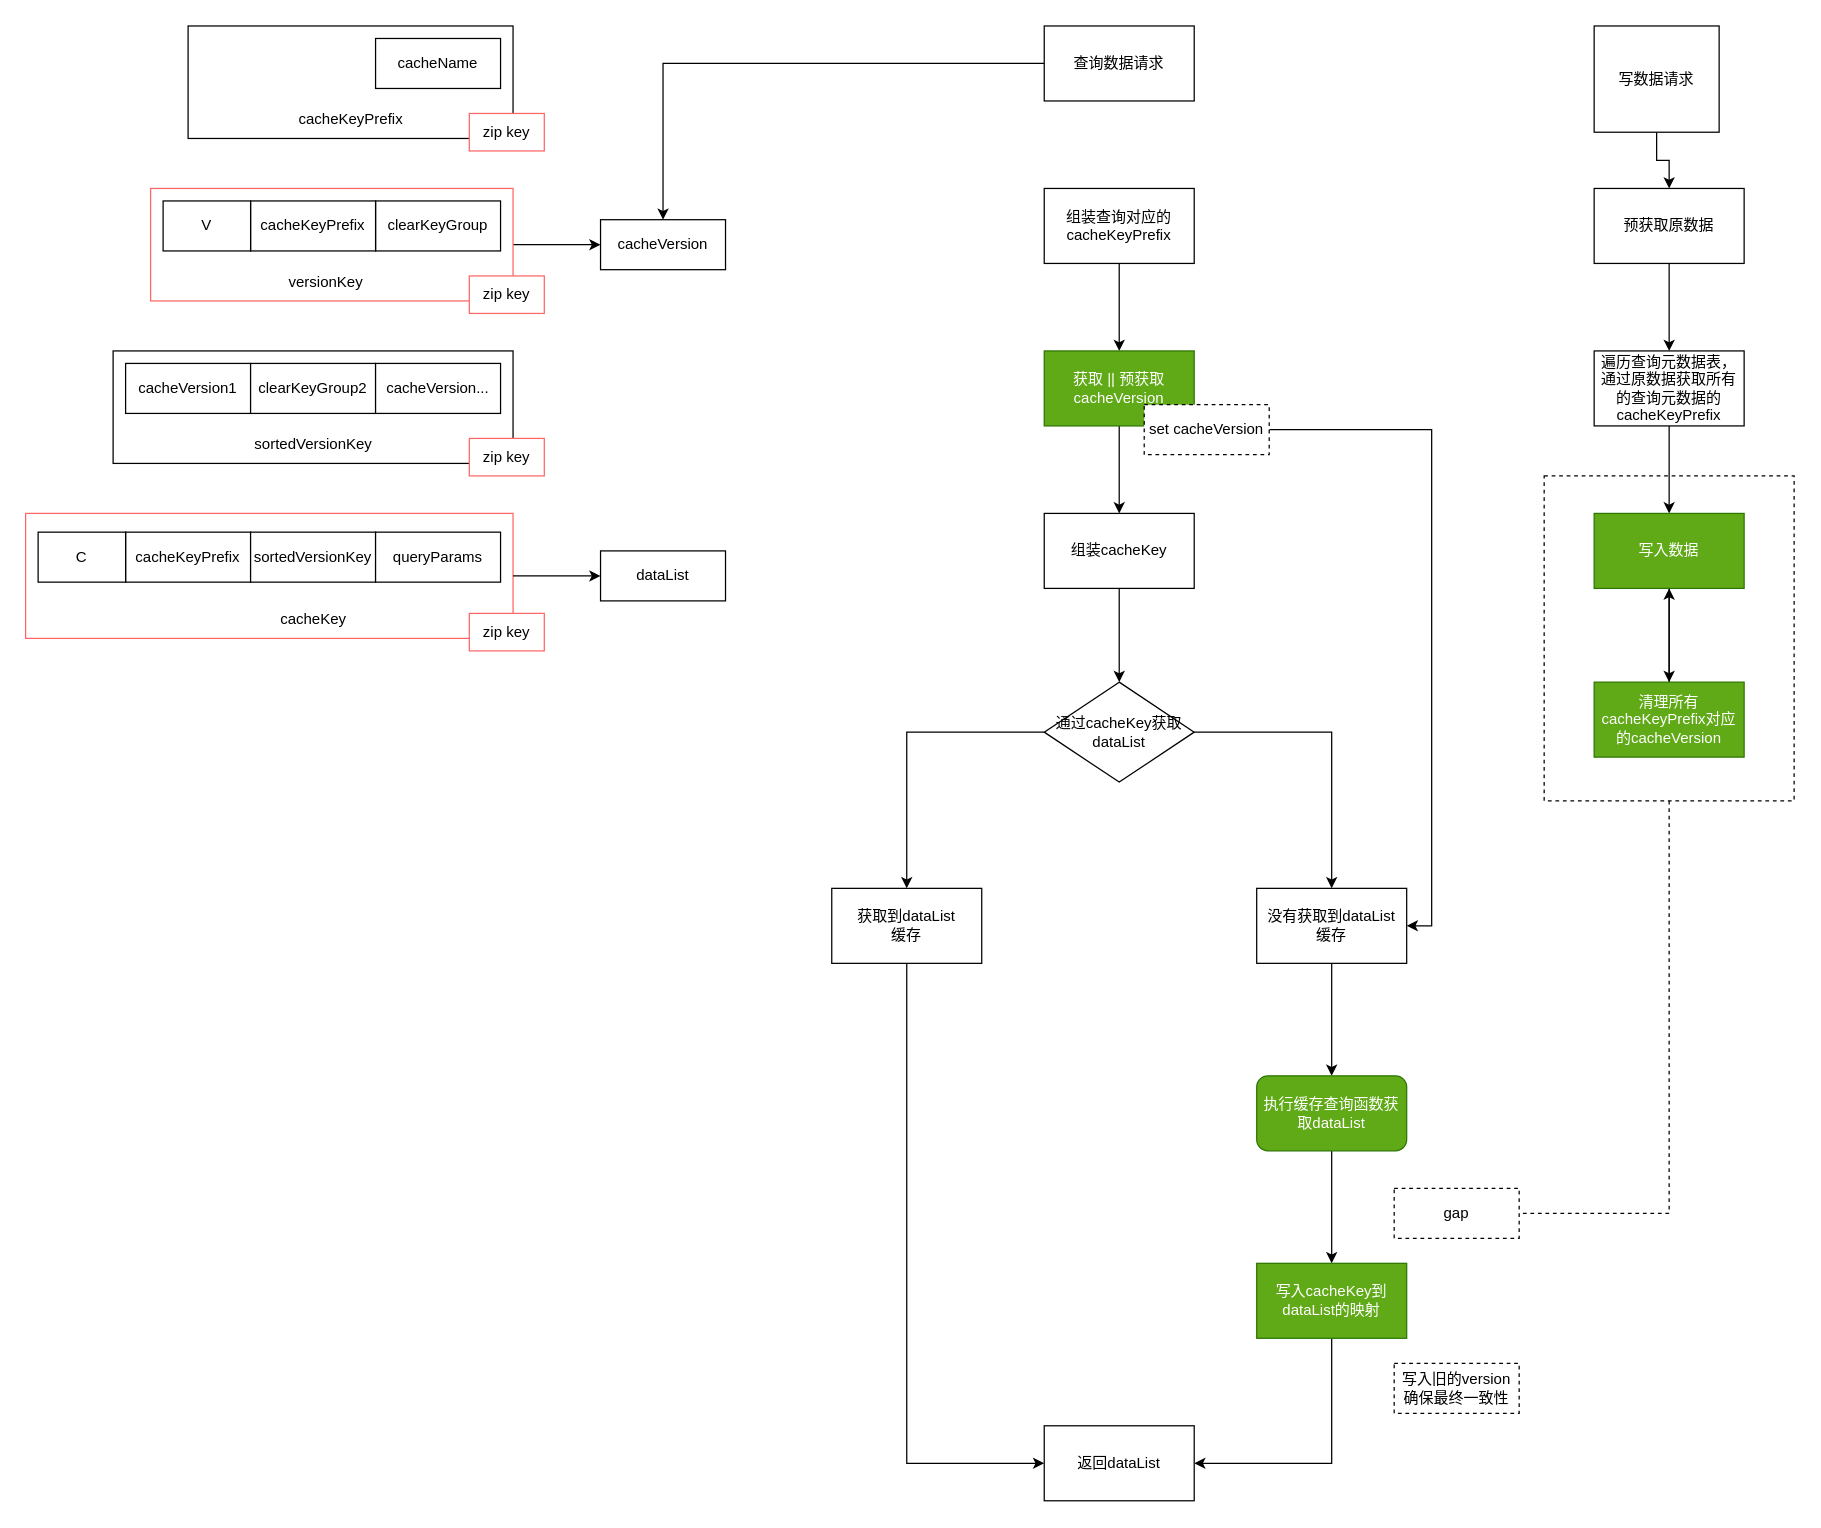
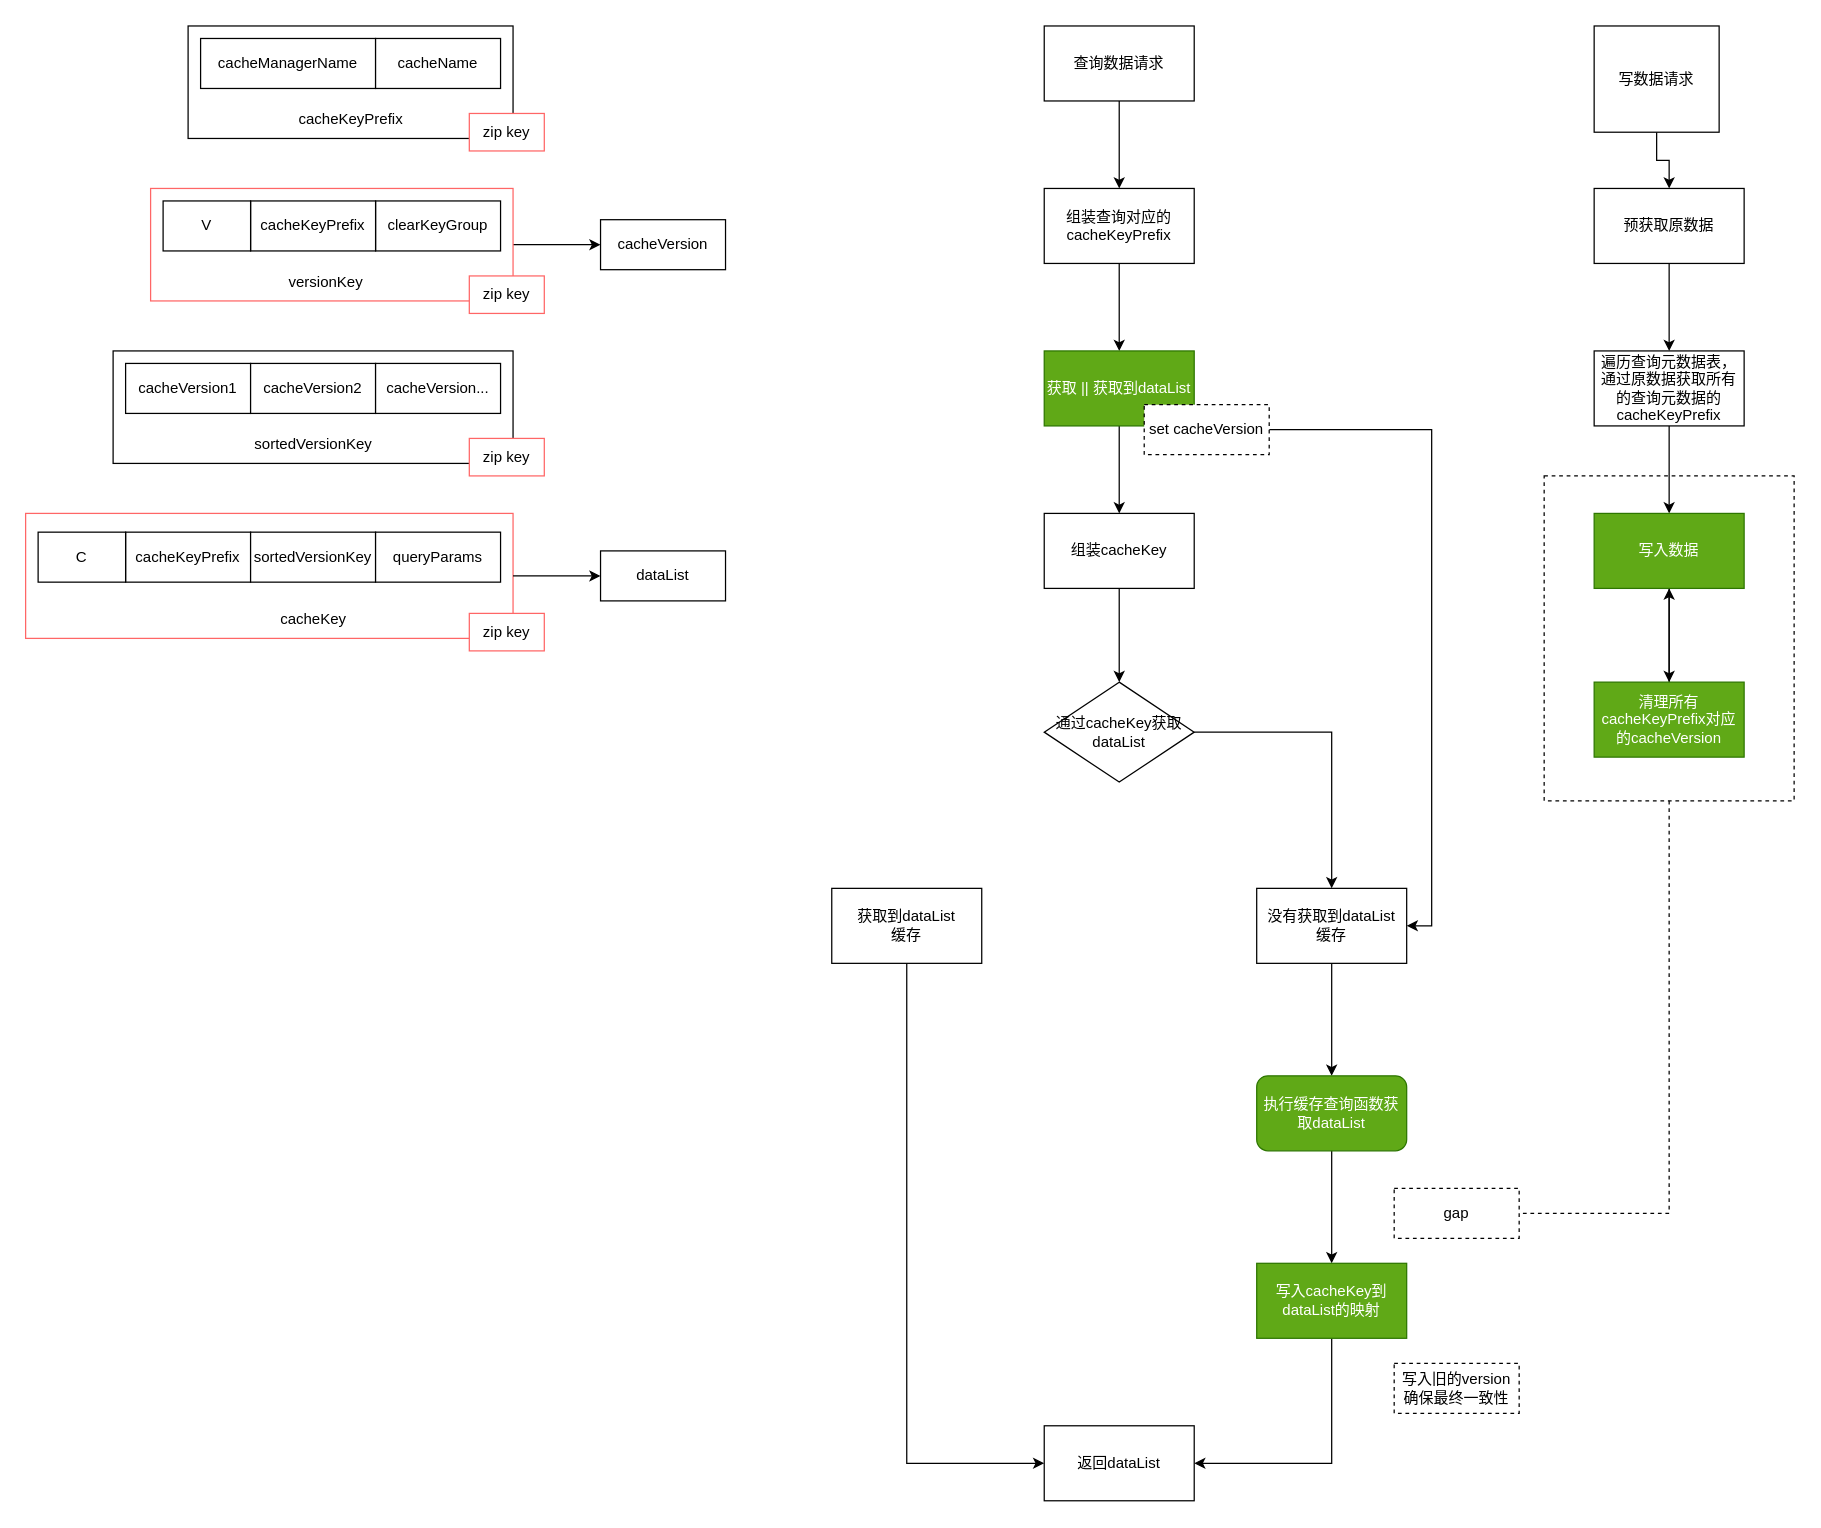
  <mxCell id="0" />
  <mxCell id="1" parent="0" />
  <mxCell id="2" value="" style="rounded=0;whiteSpace=wrap;html=1;strokeColor=#FF6666;" vertex="1" parent="1"><mxGeometry x="20" y="410" width="390" height="100" as="geometry" /></mxCell>
  <mxCell id="3" value="" style="rounded=0;whiteSpace=wrap;html=1;" vertex="1" parent="1"><mxGeometry x="90" y="280" width="320" height="90" as="geometry" /></mxCell>
  <mxCell id="4" style="edgeStyle=orthogonalEdgeStyle;rounded=0;orthogonalLoop=1;jettySize=auto;html=1;entryX=0;entryY=0.5;entryDx=0;entryDy=0;" edge="1" parent="1" source="2" target="48"><mxGeometry relative="1" as="geometry" /></mxCell>
  <mxCell id="5" style="edgeStyle=orthogonalEdgeStyle;rounded=0;orthogonalLoop=1;jettySize=auto;html=1;entryX=0;entryY=0.5;entryDx=0;entryDy=0;" edge="1" parent="1" source="6" target="43"><mxGeometry relative="1" as="geometry" /></mxCell>
  <mxCell id="6" value="" style="rounded=0;whiteSpace=wrap;html=1;strokeColor=#FF6666;" vertex="1" parent="1"><mxGeometry x="120" y="150" width="290" height="90" as="geometry" /></mxCell>
  <mxCell id="7" style="edgeStyle=orthogonalEdgeStyle;rounded=0;orthogonalLoop=1;jettySize=auto;html=1;entryX=1;entryY=0.5;entryDx=0;entryDy=0;exitX=0.5;exitY=1;exitDx=0;exitDy=0;endArrow=none;endFill=0;dashed=1;" edge="1" parent="1" source="8" target="39"><mxGeometry relative="1" as="geometry" /></mxCell>
  <mxCell id="8" value="" style="rounded=0;whiteSpace=wrap;html=1;dashed=1;" vertex="1" parent="1"><mxGeometry x="1235" y="380" width="200" height="260" as="geometry" /></mxCell>
  <mxCell id="9" style="edgeStyle=orthogonalEdgeStyle;rounded=0;orthogonalLoop=1;jettySize=auto;html=1;entryX=0.5;entryY=0;entryDx=0;entryDy=0;" edge="1" parent="1" source="10" target="12"><mxGeometry relative="1" as="geometry" /></mxCell>
  <mxCell id="10" value="组装查询对应的cacheKeyPrefix" style="rounded=0;whiteSpace=wrap;html=1;" vertex="1" parent="1"><mxGeometry x="835" y="150" width="120" height="60" as="geometry" /></mxCell>
  <mxCell id="11" style="edgeStyle=orthogonalEdgeStyle;rounded=0;orthogonalLoop=1;jettySize=auto;html=1;" edge="1" parent="1" source="12" target="14"><mxGeometry relative="1" as="geometry" /></mxCell>
- <mxCell id="12" value="获取 || 预获取cacheVersion" style="rounded=0;whiteSpace=wrap;html=1;fillColor=#60a917;fontColor=#ffffff;strokeColor=#2D7600;" vertex="1" parent="1"><mxGeometry x="835" y="280" width="120" height="60" as="geometry" /></mxCell>
+ <mxCell id="12" value="获取 || 获取到dataList" style="rounded=0;whiteSpace=wrap;html=1;fillColor=#60a917;fontColor=#ffffff;strokeColor=#2D7600;" vertex="1" parent="1"><mxGeometry x="835" y="280" width="120" height="60" as="geometry" /></mxCell>
  <mxCell id="13" style="edgeStyle=orthogonalEdgeStyle;rounded=0;orthogonalLoop=1;jettySize=auto;html=1;entryX=0.5;entryY=0;entryDx=0;entryDy=0;" edge="1" parent="1" source="14" target="17"><mxGeometry relative="1" as="geometry" /></mxCell>
  <mxCell id="14" value="组装cacheKey" style="rounded=0;whiteSpace=wrap;html=1;" vertex="1" parent="1"><mxGeometry x="835" y="410" width="120" height="60" as="geometry" /></mxCell>
- <mxCell id="15" style="edgeStyle=orthogonalEdgeStyle;rounded=0;orthogonalLoop=1;jettySize=auto;html=1;entryX=0.5;entryY=0;entryDx=0;entryDy=0;" edge="1" parent="1" source="17" target="19"><mxGeometry relative="1" as="geometry" /></mxCell>
  <mxCell id="16" style="edgeStyle=orthogonalEdgeStyle;rounded=0;orthogonalLoop=1;jettySize=auto;html=1;entryX=0.5;entryY=0;entryDx=0;entryDy=0;" edge="1" parent="1" source="17" target="21"><mxGeometry relative="1" as="geometry" /></mxCell>
  <mxCell id="17" value="通过cacheKey获取dataList" style="rhombus;whiteSpace=wrap;html=1;" vertex="1" parent="1"><mxGeometry x="835" y="545" width="120" height="80" as="geometry" /></mxCell>
  <mxCell id="18" style="edgeStyle=orthogonalEdgeStyle;rounded=0;orthogonalLoop=1;jettySize=auto;html=1;entryX=0;entryY=0.5;entryDx=0;entryDy=0;exitX=0.5;exitY=1;exitDx=0;exitDy=0;" edge="1" parent="1" source="19" target="28"><mxGeometry relative="1" as="geometry" /></mxCell>
  <mxCell id="19" value="获取到dataList&lt;br&gt;缓存" style="rounded=0;whiteSpace=wrap;html=1;" vertex="1" parent="1"><mxGeometry x="665" y="710" width="120" height="60" as="geometry" /></mxCell>
  <mxCell id="20" style="edgeStyle=orthogonalEdgeStyle;rounded=0;orthogonalLoop=1;jettySize=auto;html=1;entryX=0.5;entryY=0;entryDx=0;entryDy=0;" edge="1" parent="1" source="21" target="23"><mxGeometry relative="1" as="geometry" /></mxCell>
  <mxCell id="21" value="没有获取到dataList&lt;br&gt;缓存" style="rounded=0;whiteSpace=wrap;html=1;" vertex="1" parent="1"><mxGeometry x="1005" y="710" width="120" height="60" as="geometry" /></mxCell>
  <mxCell id="22" style="edgeStyle=orthogonalEdgeStyle;rounded=0;orthogonalLoop=1;jettySize=auto;html=1;entryX=0.5;entryY=0;entryDx=0;entryDy=0;" edge="1" parent="1" source="23" target="25"><mxGeometry relative="1" as="geometry" /></mxCell>
  <mxCell id="23" value="执行缓存查询函数获取dataList" style="whiteSpace=wrap;html=1;fillColor=#60a917;fontColor=#ffffff;strokeColor=#2D7600;rounded=1;" vertex="1" parent="1"><mxGeometry x="1005" y="860" width="120" height="60" as="geometry" /></mxCell>
  <mxCell id="24" style="edgeStyle=orthogonalEdgeStyle;rounded=0;orthogonalLoop=1;jettySize=auto;html=1;entryX=1;entryY=0.5;entryDx=0;entryDy=0;exitX=0.5;exitY=1;exitDx=0;exitDy=0;" edge="1" parent="1" source="25" target="28"><mxGeometry relative="1" as="geometry" /></mxCell>
  <mxCell id="25" value="写入cacheKey到dataList的映射" style="rounded=0;whiteSpace=wrap;html=1;fillColor=#60a917;fontColor=#ffffff;strokeColor=#2D7600;" vertex="1" parent="1"><mxGeometry x="1005" y="1010" width="120" height="60" as="geometry" /></mxCell>
- <mxCell id="26" style="edgeStyle=orthogonalEdgeStyle;rounded=0;orthogonalLoop=1;jettySize=auto;html=1;" edge="1" parent="1" source="27" target="43"><mxGeometry relative="1" as="geometry" /></mxCell>
+ <mxCell id="26" style="edgeStyle=orthogonalEdgeStyle;rounded=0;orthogonalLoop=1;jettySize=auto;html=1;entryX=0.5;entryY=0;entryDx=0;entryDy=0;" edge="1" parent="1" source="27" target="10"><mxGeometry relative="1" as="geometry" /></mxCell>
  <mxCell id="27" value="查询数据请求" style="rounded=0;whiteSpace=wrap;html=1;" vertex="1" parent="1"><mxGeometry x="835" y="20" width="120" height="60" as="geometry" /></mxCell>
  <mxCell id="28" value="返回dataList" style="rounded=0;whiteSpace=wrap;html=1;" vertex="1" parent="1"><mxGeometry x="835" y="1140" width="120" height="60" as="geometry" /></mxCell>
  <mxCell id="29" style="edgeStyle=orthogonalEdgeStyle;rounded=0;orthogonalLoop=1;jettySize=auto;html=1;entryX=0.5;entryY=0;entryDx=0;entryDy=0;" edge="1" parent="1" source="30" target="32"><mxGeometry relative="1" as="geometry" /></mxCell>
  <mxCell id="30" value="预获取原数据" style="rounded=0;whiteSpace=wrap;html=1;" vertex="1" parent="1"><mxGeometry x="1275" y="150" width="120" height="60" as="geometry" /></mxCell>
  <mxCell id="31" style="edgeStyle=orthogonalEdgeStyle;rounded=0;orthogonalLoop=1;jettySize=auto;html=1;" edge="1" parent="1" source="32" target="34"><mxGeometry relative="1" as="geometry" /></mxCell>
  <mxCell id="32" value="遍历查询元数据表，通过原数据获取所有的查询元数据的cacheKeyPrefix" style="rounded=0;whiteSpace=wrap;html=1;" vertex="1" parent="1"><mxGeometry x="1275" y="280" width="120" height="60" as="geometry" /></mxCell>
  <mxCell id="33" style="edgeStyle=orthogonalEdgeStyle;rounded=0;orthogonalLoop=1;jettySize=auto;html=1;entryX=0.5;entryY=0;entryDx=0;entryDy=0;" edge="1" parent="1" source="34"><mxGeometry relative="1" as="geometry"><mxPoint x="1335" y="545" as="targetPoint" /></mxGeometry></mxCell>
  <mxCell id="34" value="写入数据" style="rounded=0;whiteSpace=wrap;html=1;fillColor=#60a917;fontColor=#ffffff;strokeColor=#2D7600;" vertex="1" parent="1"><mxGeometry x="1275" y="410" width="120" height="60" as="geometry" /></mxCell>
  <mxCell id="35" style="edgeStyle=orthogonalEdgeStyle;rounded=0;orthogonalLoop=1;jettySize=auto;html=1;entryX=0.5;entryY=0;entryDx=0;entryDy=0;" edge="1" parent="1" source="36" target="30"><mxGeometry relative="1" as="geometry" /></mxCell>
  <mxCell id="36" value="写数据请求" style="rounded=0;whiteSpace=wrap;html=1;" vertex="1" parent="1"><mxGeometry x="1275" y="20" width="100" height="85" as="geometry" /></mxCell>
  <mxCell id="37" value="" style="edgeStyle=orthogonalEdgeStyle;rounded=0;orthogonalLoop=1;jettySize=auto;html=1;exitX=0.5;exitY=0;exitDx=0;exitDy=0;" edge="1" parent="1" source="38" target="34"><mxGeometry relative="1" as="geometry" /></mxCell>
  <mxCell id="38" value="清理所有cacheKeyPrefix对应的cacheVersion" style="rounded=0;whiteSpace=wrap;html=1;fillColor=#60a917;fontColor=#ffffff;strokeColor=#2D7600;" vertex="1" parent="1"><mxGeometry x="1275" y="545" width="120" height="60" as="geometry" /></mxCell>
  <mxCell id="39" value="gap" style="rounded=0;whiteSpace=wrap;html=1;dashed=1;" vertex="1" parent="1"><mxGeometry x="1115" y="950" width="100" height="40" as="geometry" /></mxCell>
  <mxCell id="40" value="写入旧的version确保最终一致性" style="rounded=0;whiteSpace=wrap;html=1;dashed=1;" vertex="1" parent="1"><mxGeometry x="1115" y="1090" width="100" height="40" as="geometry" /></mxCell>
  <mxCell id="41" value="clearKeyGroup" style="rounded=0;whiteSpace=wrap;html=1;" vertex="1" parent="1"><mxGeometry x="300" y="160" width="100" height="40" as="geometry" /></mxCell>
  <mxCell id="42" value="versionKey" style="text;html=1;align=center;verticalAlign=middle;resizable=0;points=[];autosize=1;strokeColor=none;fillColor=none;" vertex="1" parent="1"><mxGeometry x="220" y="210" width="80" height="30" as="geometry" /></mxCell>
  <mxCell id="43" value="cacheVersion" style="rounded=0;whiteSpace=wrap;html=1;" vertex="1" parent="1"><mxGeometry x="480" y="175" width="100" height="40" as="geometry" /></mxCell>
  <mxCell id="44" value="cacheKeyPrefix" style="rounded=0;whiteSpace=wrap;html=1;" vertex="1" parent="1"><mxGeometry x="100" y="425" width="100" height="40" as="geometry" /></mxCell>
  <mxCell id="45" value="sortedVersionKey" style="rounded=0;whiteSpace=wrap;html=1;" vertex="1" parent="1"><mxGeometry x="200" y="425" width="100" height="40" as="geometry" /></mxCell>
  <mxCell id="46" value="cacheKey" style="text;html=1;align=center;verticalAlign=middle;resizable=0;points=[];autosize=1;strokeColor=none;fillColor=none;" vertex="1" parent="1"><mxGeometry x="210" y="480" width="80" height="30" as="geometry" /></mxCell>
  <mxCell id="47" value="queryParams" style="rounded=0;whiteSpace=wrap;html=1;" vertex="1" parent="1"><mxGeometry x="300" y="425" width="100" height="40" as="geometry" /></mxCell>
  <mxCell id="48" value="dataList" style="rounded=0;whiteSpace=wrap;html=1;" vertex="1" parent="1"><mxGeometry x="480" y="440" width="100" height="40" as="geometry" /></mxCell>
  <mxCell id="49" value="" style="rounded=0;whiteSpace=wrap;html=1;" vertex="1" parent="1"><mxGeometry x="150" y="20" width="260" height="90" as="geometry" /></mxCell>
+ <mxCell id="50" value="cacheManagerName" style="rounded=0;whiteSpace=wrap;html=1;" vertex="1" parent="1"><mxGeometry x="160" y="30" width="140" height="40" as="geometry" /></mxCell>
  <mxCell id="51" value="cacheName" style="rounded=0;whiteSpace=wrap;html=1;" vertex="1" parent="1"><mxGeometry x="300" y="30" width="100" height="40" as="geometry" /></mxCell>
  <mxCell id="52" value="cacheKeyPrefix" style="text;html=1;align=center;verticalAlign=middle;resizable=0;points=[];autosize=1;strokeColor=none;fillColor=none;" vertex="1" parent="1"><mxGeometry x="225" y="80" width="110" height="30" as="geometry" /></mxCell>
  <mxCell id="53" value="cacheKeyPrefix" style="rounded=0;whiteSpace=wrap;html=1;" vertex="1" parent="1"><mxGeometry x="200" y="160" width="100" height="40" as="geometry" /></mxCell>
  <mxCell id="54" value="cacheVersion1" style="rounded=0;whiteSpace=wrap;html=1;" vertex="1" parent="1"><mxGeometry x="100" y="290" width="100" height="40" as="geometry" /></mxCell>
- <mxCell id="55" value="clearKeyGroup2" style="rounded=0;whiteSpace=wrap;html=1;" vertex="1" parent="1"><mxGeometry x="200" y="290" width="100" height="40" as="geometry" /></mxCell>
+ <mxCell id="55" value="cacheVersion2" style="rounded=0;whiteSpace=wrap;html=1;" vertex="1" parent="1"><mxGeometry x="200" y="290" width="100" height="40" as="geometry" /></mxCell>
  <mxCell id="56" value="cacheVersion..." style="rounded=0;whiteSpace=wrap;html=1;" vertex="1" parent="1"><mxGeometry x="300" y="290" width="100" height="40" as="geometry" /></mxCell>
  <mxCell id="57" value="sortedVersionKey" style="text;html=1;align=center;verticalAlign=middle;resizable=0;points=[];autosize=1;strokeColor=none;fillColor=none;" vertex="1" parent="1"><mxGeometry x="190" y="340" width="120" height="30" as="geometry" /></mxCell>
  <mxCell id="58" value="V" style="rounded=0;whiteSpace=wrap;html=1;" vertex="1" parent="1"><mxGeometry x="130" y="160" width="70" height="40" as="geometry" /></mxCell>
  <mxCell id="59" value="C" style="rounded=0;whiteSpace=wrap;html=1;" vertex="1" parent="1"><mxGeometry x="30" y="425" width="70" height="40" as="geometry" /></mxCell>
  <mxCell id="60" style="edgeStyle=orthogonalEdgeStyle;rounded=0;orthogonalLoop=1;jettySize=auto;html=1;entryX=1;entryY=0.5;entryDx=0;entryDy=0;exitX=1;exitY=0.5;exitDx=0;exitDy=0;" edge="1" parent="1" source="61" target="21"><mxGeometry relative="1" as="geometry" /></mxCell>
  <mxCell id="61" value="set cacheVersion" style="rounded=0;whiteSpace=wrap;html=1;dashed=1;" vertex="1" parent="1"><mxGeometry x="915" y="323" width="100" height="40" as="geometry" /></mxCell>
  <mxCell id="62" value="zip key" style="rounded=0;whiteSpace=wrap;html=1;strokeColor=#FF6666;" vertex="1" parent="1"><mxGeometry x="375" y="220" width="60" height="30" as="geometry" /></mxCell>
  <mxCell id="63" value="zip key" style="rounded=0;whiteSpace=wrap;html=1;strokeColor=#FF6666;" vertex="1" parent="1"><mxGeometry x="375" y="490" width="60" height="30" as="geometry" /></mxCell>
  <mxCell id="64" value="zip key" style="rounded=0;whiteSpace=wrap;html=1;strokeColor=#FF6666;" vertex="1" parent="1"><mxGeometry x="375" y="350" width="60" height="30" as="geometry" /></mxCell>
  <mxCell id="65" value="zip key" style="rounded=0;whiteSpace=wrap;html=1;strokeColor=#FF6666;" vertex="1" parent="1"><mxGeometry x="375" y="90" width="60" height="30" as="geometry" /></mxCell>
